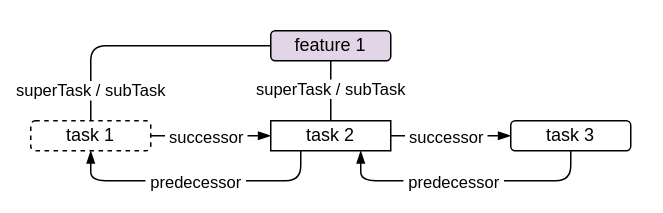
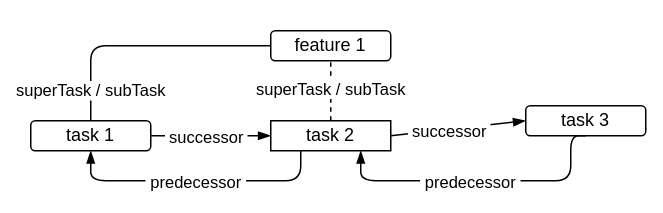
  <mxCell id="0" />
  <mxCell id="1" parent="0" />
- <mxCell id="2" value="feature 1" style="rounded=1;whiteSpace=wrap;html=1;fillColor=#e1d5e7;" parent="1" vertex="1"><mxGeometry x="180" y="20" width="80" height="20" as="geometry" /></mxCell>
- <mxCell id="3" value="task 1" style="rounded=1;whiteSpace=wrap;html=1;dashed=1;" parent="1" vertex="1"><mxGeometry x="20" y="80" width="80" height="20" as="geometry" /></mxCell>
+ <mxCell id="2" value="feature 1" style="rounded=1;whiteSpace=wrap;html=1;" parent="1" vertex="1"><mxGeometry x="180" y="20" width="80" height="20" as="geometry" /></mxCell>
+ <mxCell id="3" value="task 1" style="rounded=1;whiteSpace=wrap;html=1;" parent="1" vertex="1"><mxGeometry x="20" y="80" width="80" height="20" as="geometry" /></mxCell>
  <mxCell id="4" style="edgeStyle=orthogonalEdgeStyle;rounded=1;orthogonalLoop=1;jettySize=auto;html=1;entryX=0.5;entryY=1;entryDx=0;entryDy=0;curved=0;endArrow=blockThin;endFill=1;exitX=0.25;exitY=1;exitDx=0;exitDy=0;" parent="1" source="6" target="3" edge="1"><mxGeometry relative="1" as="geometry"><Array as="points"><mxPoint x="200" y="120" /><mxPoint x="60" y="120" /></Array></mxGeometry></mxCell>
  <mxCell id="5" value="&amp;nbsp;predecessor&amp;nbsp;" style="edgeLabel;html=1;align=center;verticalAlign=middle;resizable=0;points=[];" parent="4" vertex="1" connectable="0"><mxGeometry x="-0.026" y="1" relative="1" as="geometry"><mxPoint x="-3" y="-1" as="offset" /></mxGeometry></mxCell>
  <mxCell id="6" value="task 2" style="whiteSpace=wrap;html=1;rounded=0;" parent="1" vertex="1"><mxGeometry x="180" y="80" width="80" height="20" as="geometry" /></mxCell>
- <mxCell id="7" value="task 3" style="rounded=1;whiteSpace=wrap;html=1;" parent="1" vertex="1"><mxGeometry x="340" y="80" width="80" height="20" as="geometry" /></mxCell>
+ <mxCell id="7" value="task 3" style="rounded=1;whiteSpace=wrap;html=1;" parent="1" vertex="1"><mxGeometry x="350" y="70" width="80" height="20" as="geometry" /></mxCell>
  <mxCell id="8" value="" style="endArrow=none;html=1;rounded=1;exitX=0.5;exitY=0;exitDx=0;exitDy=0;edgeStyle=elbowEdgeStyle;" parent="1" source="3" edge="1"><mxGeometry width="50" height="50" relative="1" as="geometry"><mxPoint x="180" y="150" as="sourcePoint" /><mxPoint x="180" y="30" as="targetPoint" /><Array as="points"><mxPoint x="60" y="40" /></Array></mxGeometry></mxCell>
  <mxCell id="9" value="superTask / subTask" style="edgeLabel;html=1;align=center;verticalAlign=middle;resizable=0;points=[];" parent="8" vertex="1" connectable="0"><mxGeometry x="-0.56" y="1" relative="1" as="geometry"><mxPoint y="16" as="offset" /></mxGeometry></mxCell>
- <mxCell id="10" value="" style="endArrow=none;html=1;rounded=1;exitX=0.5;exitY=0;exitDx=0;exitDy=0;edgeStyle=elbowEdgeStyle;entryX=0.5;entryY=1;entryDx=0;entryDy=0;" parent="1" source="6" target="2" edge="1"><mxGeometry width="50" height="50" relative="1" as="geometry"><mxPoint x="110" y="90" as="sourcePoint" /><mxPoint x="190" y="40" as="targetPoint" /><Array as="points"><mxPoint x="220" y="60" /></Array></mxGeometry></mxCell>
+ <mxCell id="10" value="" style="endArrow=none;html=1;rounded=1;exitX=0.5;exitY=0;exitDx=0;exitDy=0;edgeStyle=elbowEdgeStyle;entryX=0.5;entryY=1;entryDx=0;entryDy=0;dashed=1;" parent="1" source="6" target="2" edge="1"><mxGeometry width="50" height="50" relative="1" as="geometry"><mxPoint x="110" y="90" as="sourcePoint" /><mxPoint x="190" y="40" as="targetPoint" /><Array as="points"><mxPoint x="220" y="60" /></Array></mxGeometry></mxCell>
  <mxCell id="11" value="superTask / subTask" style="edgeLabel;html=1;align=center;verticalAlign=middle;resizable=0;points=[];" parent="10" vertex="1" connectable="0"><mxGeometry x="-0.56" y="1" relative="1" as="geometry"><mxPoint y="-13" as="offset" /></mxGeometry></mxCell>
  <mxCell id="12" value="" style="endArrow=blockThin;html=1;rounded=0;entryX=0;entryY=0.5;entryDx=0;entryDy=0;startArrow=none;startFill=0;endFill=1;exitX=1;exitY=0.5;exitDx=0;exitDy=0;" parent="1" source="3" target="6" edge="1"><mxGeometry width="50" height="50" relative="1" as="geometry"><mxPoint x="100" y="150" as="sourcePoint" /><mxPoint x="230" y="100" as="targetPoint" /></mxGeometry></mxCell>
  <mxCell id="13" value="&amp;nbsp;successor&amp;nbsp;" style="edgeLabel;html=1;align=center;verticalAlign=middle;resizable=0;points=[];" parent="12" vertex="1" connectable="0"><mxGeometry x="-0.334" y="-1" relative="1" as="geometry"><mxPoint x="9" y="-1" as="offset" /></mxGeometry></mxCell>
  <mxCell id="14" value="" style="endArrow=blockThin;html=1;rounded=0;entryX=0;entryY=0.5;entryDx=0;entryDy=0;startArrow=none;startFill=0;endFill=1;exitX=1;exitY=0.5;exitDx=0;exitDy=0;" parent="1" source="6" target="7" edge="1"><mxGeometry width="50" height="50" relative="1" as="geometry"><mxPoint x="110" y="100" as="sourcePoint" /><mxPoint x="190" y="100" as="targetPoint" /></mxGeometry></mxCell>
  <mxCell id="15" value="&amp;nbsp;successor&amp;nbsp;" style="edgeLabel;html=1;align=center;verticalAlign=middle;resizable=0;points=[];" parent="14" vertex="1" connectable="0"><mxGeometry x="-0.334" y="-1" relative="1" as="geometry"><mxPoint x="9" y="-1" as="offset" /></mxGeometry></mxCell>
  <mxCell id="16" style="edgeStyle=orthogonalEdgeStyle;rounded=1;orthogonalLoop=1;jettySize=auto;html=1;curved=0;endArrow=blockThin;endFill=1;exitX=0.5;exitY=1;exitDx=0;exitDy=0;entryX=0.75;entryY=1;entryDx=0;entryDy=0;" parent="1" source="7" target="6" edge="1"><mxGeometry relative="1" as="geometry"><mxPoint x="210" y="110" as="sourcePoint" /><mxPoint x="240" y="170" as="targetPoint" /><Array as="points"><mxPoint x="380" y="120" /><mxPoint x="240" y="120" /></Array></mxGeometry></mxCell>
  <mxCell id="17" value="&amp;nbsp;predecessor&amp;nbsp;" style="edgeLabel;html=1;align=center;verticalAlign=middle;resizable=0;points=[];" parent="16" vertex="1" connectable="0"><mxGeometry x="-0.026" y="1" relative="1" as="geometry"><mxPoint x="-11" y="-1" as="offset" /></mxGeometry></mxCell>
